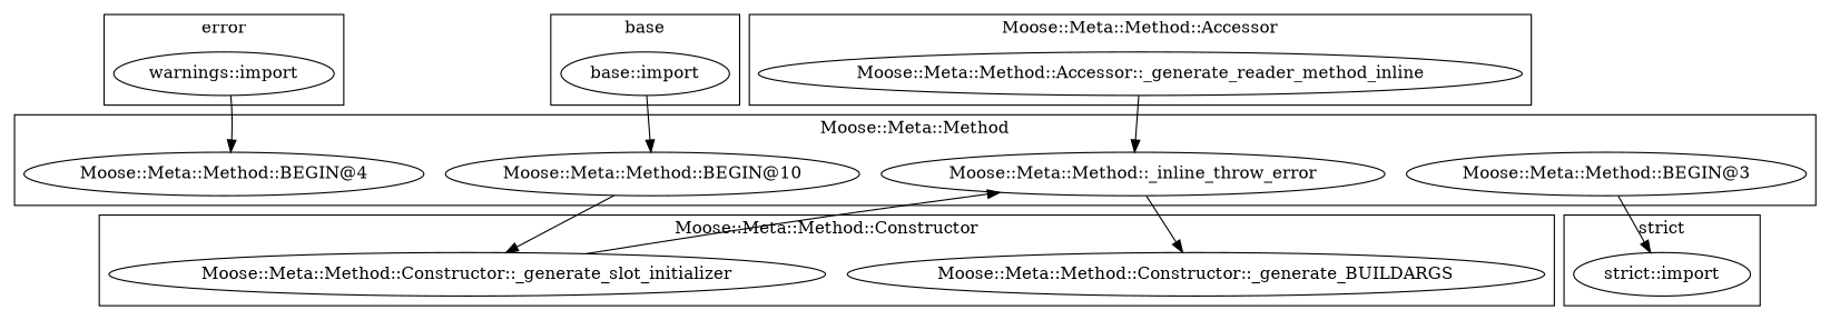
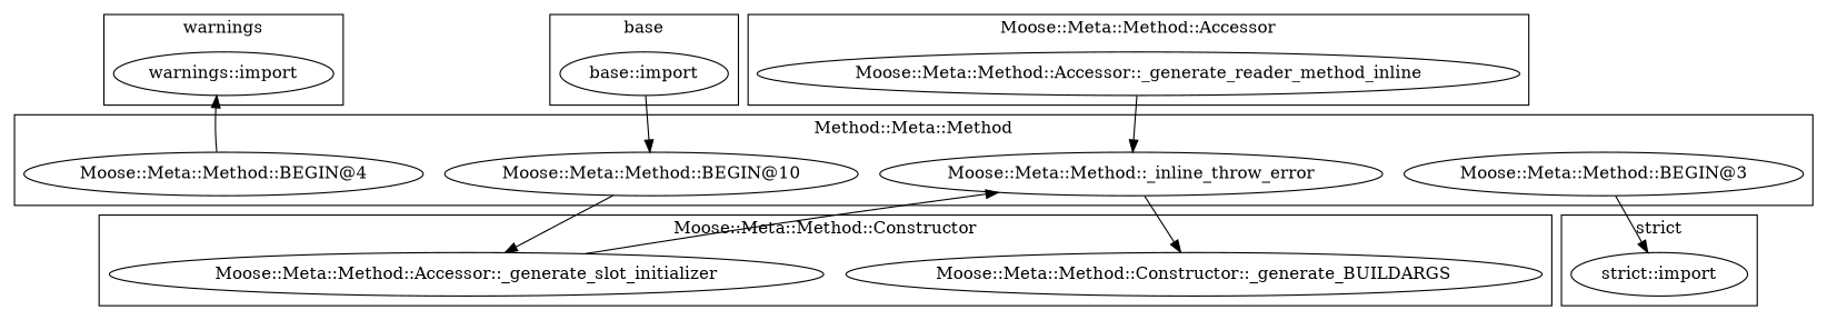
  digraph {
-   "Moose::Meta::Method::Constructor::_generate_slot_initializer"
+   "Moose::Meta::Method::Constructor::_generate_slot_initializer" [label="Moose::Meta::Method::Accessor::_generate_slot_initializer"]
    "Moose::Meta::Method::Constructor::_generate_BUILDARGS"
    "warnings::import"
    "base::import"
    "strict::import"
    "Moose::Meta::Method::BEGIN@4"
    "Moose::Meta::Method::BEGIN@10"
    "Moose::Meta::Method::_inline_throw_error"
    "Moose::Meta::Method::BEGIN@3"
    "Moose::Meta::Method::Accessor::_generate_reader_method_inline"
    subgraph cluster_1 {
      label="Moose::Meta::Method::Constructor"
      "Moose::Meta::Method::Constructor::_generate_slot_initializer"
      "Moose::Meta::Method::Constructor::_generate_BUILDARGS"
    }
    subgraph cluster_2 {
-     label=error
+     label=warnings
      "warnings::import"
    }
    subgraph cluster_3 {
      label=base
      "base::import"
    }
    subgraph cluster_4 {
      label="strict"
      "strict::import"
    }
    subgraph cluster_5 {
-     label="Moose::Meta::Method"
+     label="Method::Meta::Method"
      "Moose::Meta::Method::BEGIN@4"
      "Moose::Meta::Method::BEGIN@10"
      "Moose::Meta::Method::_inline_throw_error"
      "Moose::Meta::Method::BEGIN@3"
    }
    subgraph cluster_6 {
      label="Moose::Meta::Method::Accessor"
      "Moose::Meta::Method::Accessor::_generate_reader_method_inline"
    }
    "Moose::Meta::Method::Constructor::_generate_slot_initializer" -> "Moose::Meta::Method::_inline_throw_error"
    "base::import" -> "Moose::Meta::Method::BEGIN@10"
-   "warnings::import" -> "Moose::Meta::Method::BEGIN@4"
+   "Moose::Meta::Method::BEGIN@4" -> "warnings::import"
    "Moose::Meta::Method::BEGIN@10" -> "Moose::Meta::Method::Constructor::_generate_slot_initializer"
    "Moose::Meta::Method::_inline_throw_error" -> "Moose::Meta::Method::Constructor::_generate_BUILDARGS"
    "Moose::Meta::Method::BEGIN@3" -> "strict::import"
    "Moose::Meta::Method::Accessor::_generate_reader_method_inline" -> "Moose::Meta::Method::_inline_throw_error"
  }
